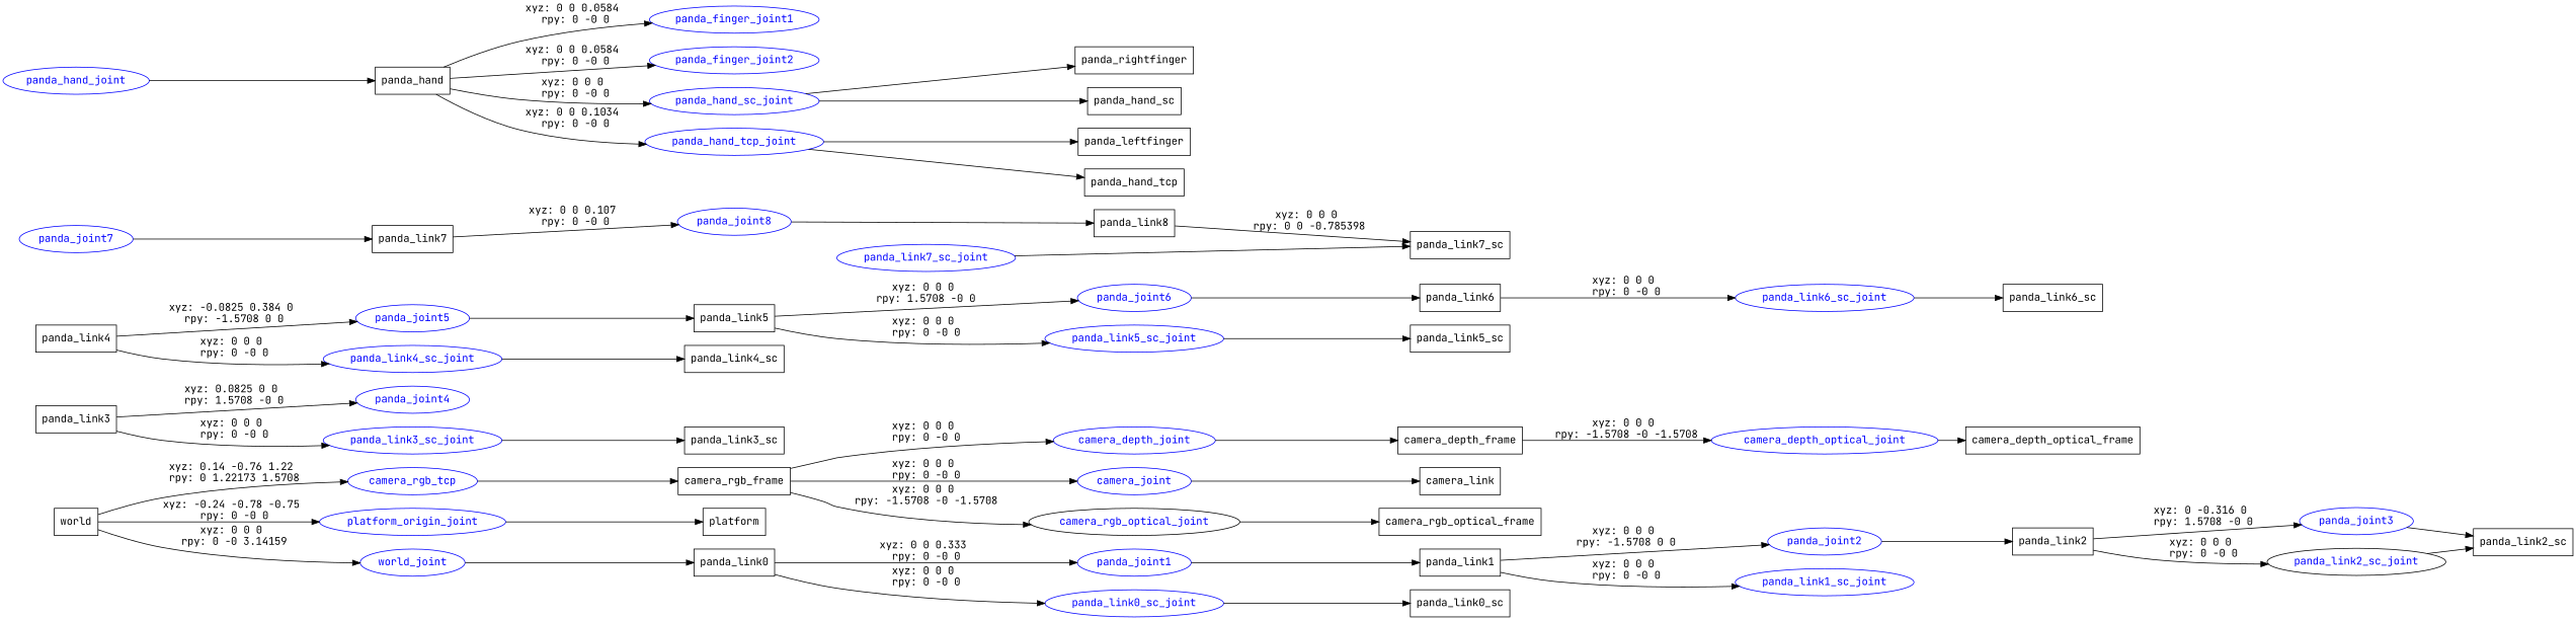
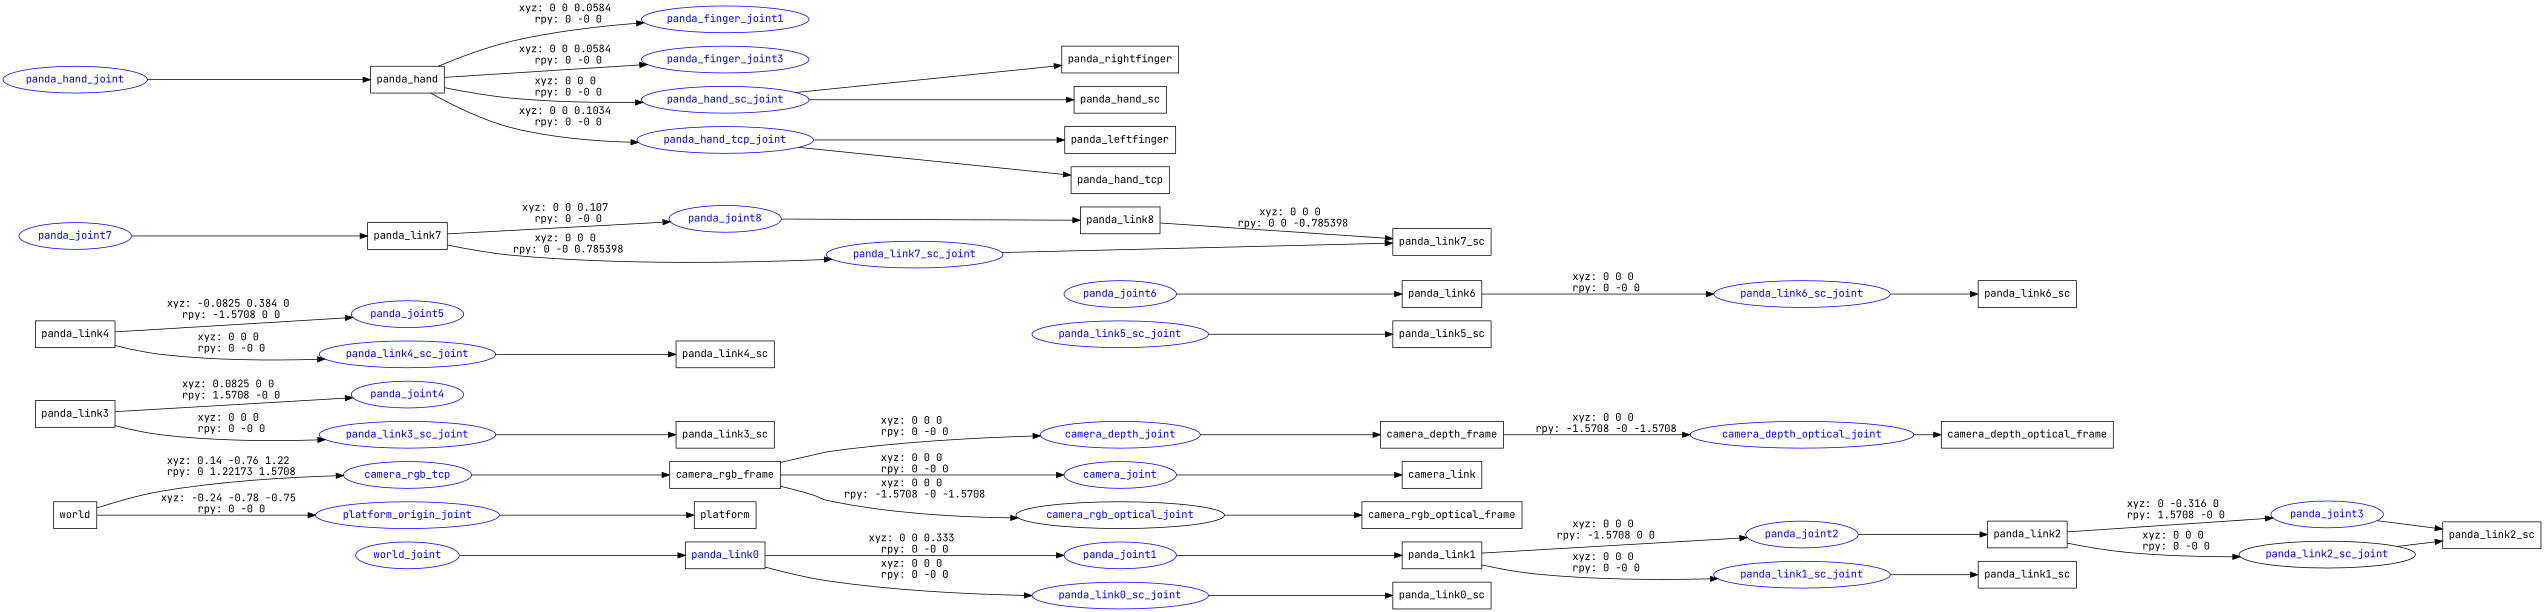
  digraph {
    fontname="JetBrains Mono"
    rankdir=LR
    node [fontname="JetBrains Mono" shape=box]
    edge [fontname="JetBrains Mono"]
    n1 [label=world]
    n2 [color=blue fontcolor=blue label=camera_rgb_tcp shape=ellipse]
    platform_origin_joint [color=blue fontcolor=blue shape=ellipse]
    world_joint [color=blue fontcolor=blue shape=ellipse]
    n5 [label=camera_rgb_frame]
    n6 [label=platform]
-   n7 [label=panda_link0]
+   n7 [label=panda_link0 fontcolor=blue]
    camera_depth_joint [color=blue fontcolor=blue shape=ellipse]
    camera_joint [color=blue fontcolor=blue shape=ellipse]
    camera_rgb_optical_joint [color=black fontcolor=blue shape=ellipse]
    n11 [label=camera_depth_frame]
    n12 [label=camera_link]
    n13 [label=camera_rgb_optical_frame]
    camera_depth_optical_joint [color=blue fontcolor=blue shape=ellipse]
    n15 [label=camera_depth_optical_frame]
    panda_joint1 [color=blue fontcolor=blue shape=ellipse]
    panda_link0_sc_joint [color=blue fontcolor=blue shape=ellipse]
    n18 [label=panda_link1]
    n19 [label=panda_link0_sc]
    panda_joint2 [color=blue fontcolor=blue shape=ellipse]
    panda_link1_sc_joint [color=blue fontcolor=blue shape=ellipse]
    n22 [label=panda_link2]
+   n23 [label=panda_link1_sc]
    panda_joint3 [color=blue fontcolor=blue shape=ellipse]
    panda_link2_sc_joint [color=black fontcolor=blue shape=ellipse]
    n26 [label=panda_link2_sc]
    n27 [label=panda_link3]
    panda_joint4 [color=blue fontcolor=blue shape=ellipse]
    panda_link3_sc_joint [color=blue fontcolor=blue shape=ellipse]
    n30 [label=panda_link3_sc]
    n31 [label=panda_link4]
    panda_joint5 [color=blue fontcolor=blue shape=ellipse]
    panda_link4_sc_joint [color=blue fontcolor=blue shape=ellipse]
-   n34 [label=panda_link5]
    n35 [label=panda_link4_sc]
    panda_joint6 [color=blue fontcolor=blue shape=ellipse]
    panda_link5_sc_joint [color=blue fontcolor=blue shape=ellipse]
    n38 [label=panda_link6]
    n39 [label=panda_link5_sc]
    panda_link6_sc_joint [color=blue fontcolor=blue shape=ellipse]
    panda_joint7 [color=blue fontcolor=blue shape=ellipse]
    n42 [label=panda_link7]
    n43 [label=panda_link6_sc]
    panda_joint8 [color=blue fontcolor=blue shape=ellipse]
    panda_link7_sc_joint [color=blue fontcolor=blue shape=ellipse]
    n46 [label=panda_link8]
    n47 [label=panda_link7_sc]
    panda_hand_joint [color=blue fontcolor=blue shape=ellipse]
    n49 [label=panda_hand]
    panda_finger_joint1 [color=blue fontcolor=blue shape=ellipse]
-   panda_finger_joint2 [color=blue fontcolor=blue shape=ellipse]
+   panda_finger_joint2 [color=blue fontcolor=blue shape=ellipse label=panda_finger_joint3]
    panda_hand_sc_joint [color=blue fontcolor=blue shape=ellipse]
    panda_hand_tcp_joint [color=blue fontcolor=blue shape=ellipse]
    n54 [label=panda_rightfinger]
    n55 [label=panda_hand_sc]
    n56 [label=panda_leftfinger]
    n57 [label=panda_hand_tcp]
    n1 -> n2 [label="xyz: 0.14 -0.76 1.22 \nrpy: 0 1.22173 1.5708"]
    n1 -> platform_origin_joint [label="xyz: -0.24 -0.78 -0.75 \nrpy: 0 -0 0"]
-   n1 -> world_joint [label="xyz: 0 0 0 \nrpy: 0 -0 3.14159"]
    n2 -> n5
    platform_origin_joint -> n6
    world_joint -> n7
    n5 -> camera_depth_joint [label="xyz: 0 0 0 \nrpy: 0 -0 0"]
    n5 -> camera_joint [label="xyz: 0 0 0 \nrpy: 0 -0 0"]
    n5 -> camera_rgb_optical_joint [label="xyz: 0 0 0 \nrpy: -1.5708 -0 -1.5708"]
    n7 -> panda_joint1 [label="xyz: 0 0 0.333 \nrpy: 0 -0 0"]
    n7 -> panda_link0_sc_joint [label="xyz: 0 0 0 \nrpy: 0 -0 0"]
    camera_depth_joint -> n11
    camera_joint -> n12
    camera_rgb_optical_joint -> n13
    n11 -> camera_depth_optical_joint [label="xyz: 0 0 0 \nrpy: -1.5708 -0 -1.5708"]
    camera_depth_optical_joint -> n15
    panda_joint1 -> n18
    panda_link0_sc_joint -> n19
    n18 -> panda_joint2 [label="xyz: 0 0 0 \nrpy: -1.5708 0 0"]
    n18 -> panda_link1_sc_joint [label="xyz: 0 0 0 \nrpy: 0 -0 0"]
    panda_joint2 -> n22
+   panda_link1_sc_joint -> n23
    n22 -> panda_joint3 [label="xyz: 0 -0.316 0 \nrpy: 1.5708 -0 0"]
    n22 -> panda_link2_sc_joint [label="xyz: 0 0 0 \nrpy: 0 -0 0"]
    panda_joint3 -> n26
    panda_link2_sc_joint -> n26
    n27 -> panda_joint4 [label="xyz: 0.0825 0 0 \nrpy: 1.5708 -0 0"]
    n27 -> panda_link3_sc_joint [label="xyz: 0 0 0 \nrpy: 0 -0 0"]
    panda_link3_sc_joint -> n30
    n31 -> panda_joint5 [label="xyz: -0.0825 0.384 0 \nrpy: -1.5708 0 0"]
    n31 -> panda_link4_sc_joint [label="xyz: 0 0 0 \nrpy: 0 -0 0"]
-   panda_joint5 -> n34
    panda_link4_sc_joint -> n35
-   n34 -> panda_joint6 [label="xyz: 0 0 0 \nrpy: 1.5708 -0 0"]
-   n34 -> panda_link5_sc_joint [label="xyz: 0 0 0 \nrpy: 0 -0 0"]
    panda_joint6 -> n38
    panda_link5_sc_joint -> n39
    n38 -> panda_link6_sc_joint [label="xyz: 0 0 0 \nrpy: 0 -0 0"]
    panda_link6_sc_joint -> n43
    panda_joint7 -> n42
    n42 -> panda_joint8 [label="xyz: 0 0 0.107 \nrpy: 0 -0 0"]
+   n42 -> panda_link7_sc_joint [label="xyz: 0 0 0 \nrpy: 0 -0 0.785398"]
    panda_joint8 -> n46
    panda_link7_sc_joint -> n47
    n46 -> n47 [label="xyz: 0 0 0 \nrpy: 0 0 -0.785398"]
    panda_hand_joint -> n49
    n49 -> panda_finger_joint1 [label="xyz: 0 0 0.0584 \nrpy: 0 -0 0"]
    n49 -> panda_finger_joint2 [label="xyz: 0 0 0.0584 \nrpy: 0 -0 0"]
    n49 -> panda_hand_sc_joint [label="xyz: 0 0 0 \nrpy: 0 -0 0"]
    n49 -> panda_hand_tcp_joint [label="xyz: 0 0 0.1034 \nrpy: 0 -0 0"]
    panda_hand_sc_joint -> n54
    panda_hand_sc_joint -> n55
    panda_hand_tcp_joint -> n56
    panda_hand_tcp_joint -> n57
  }
